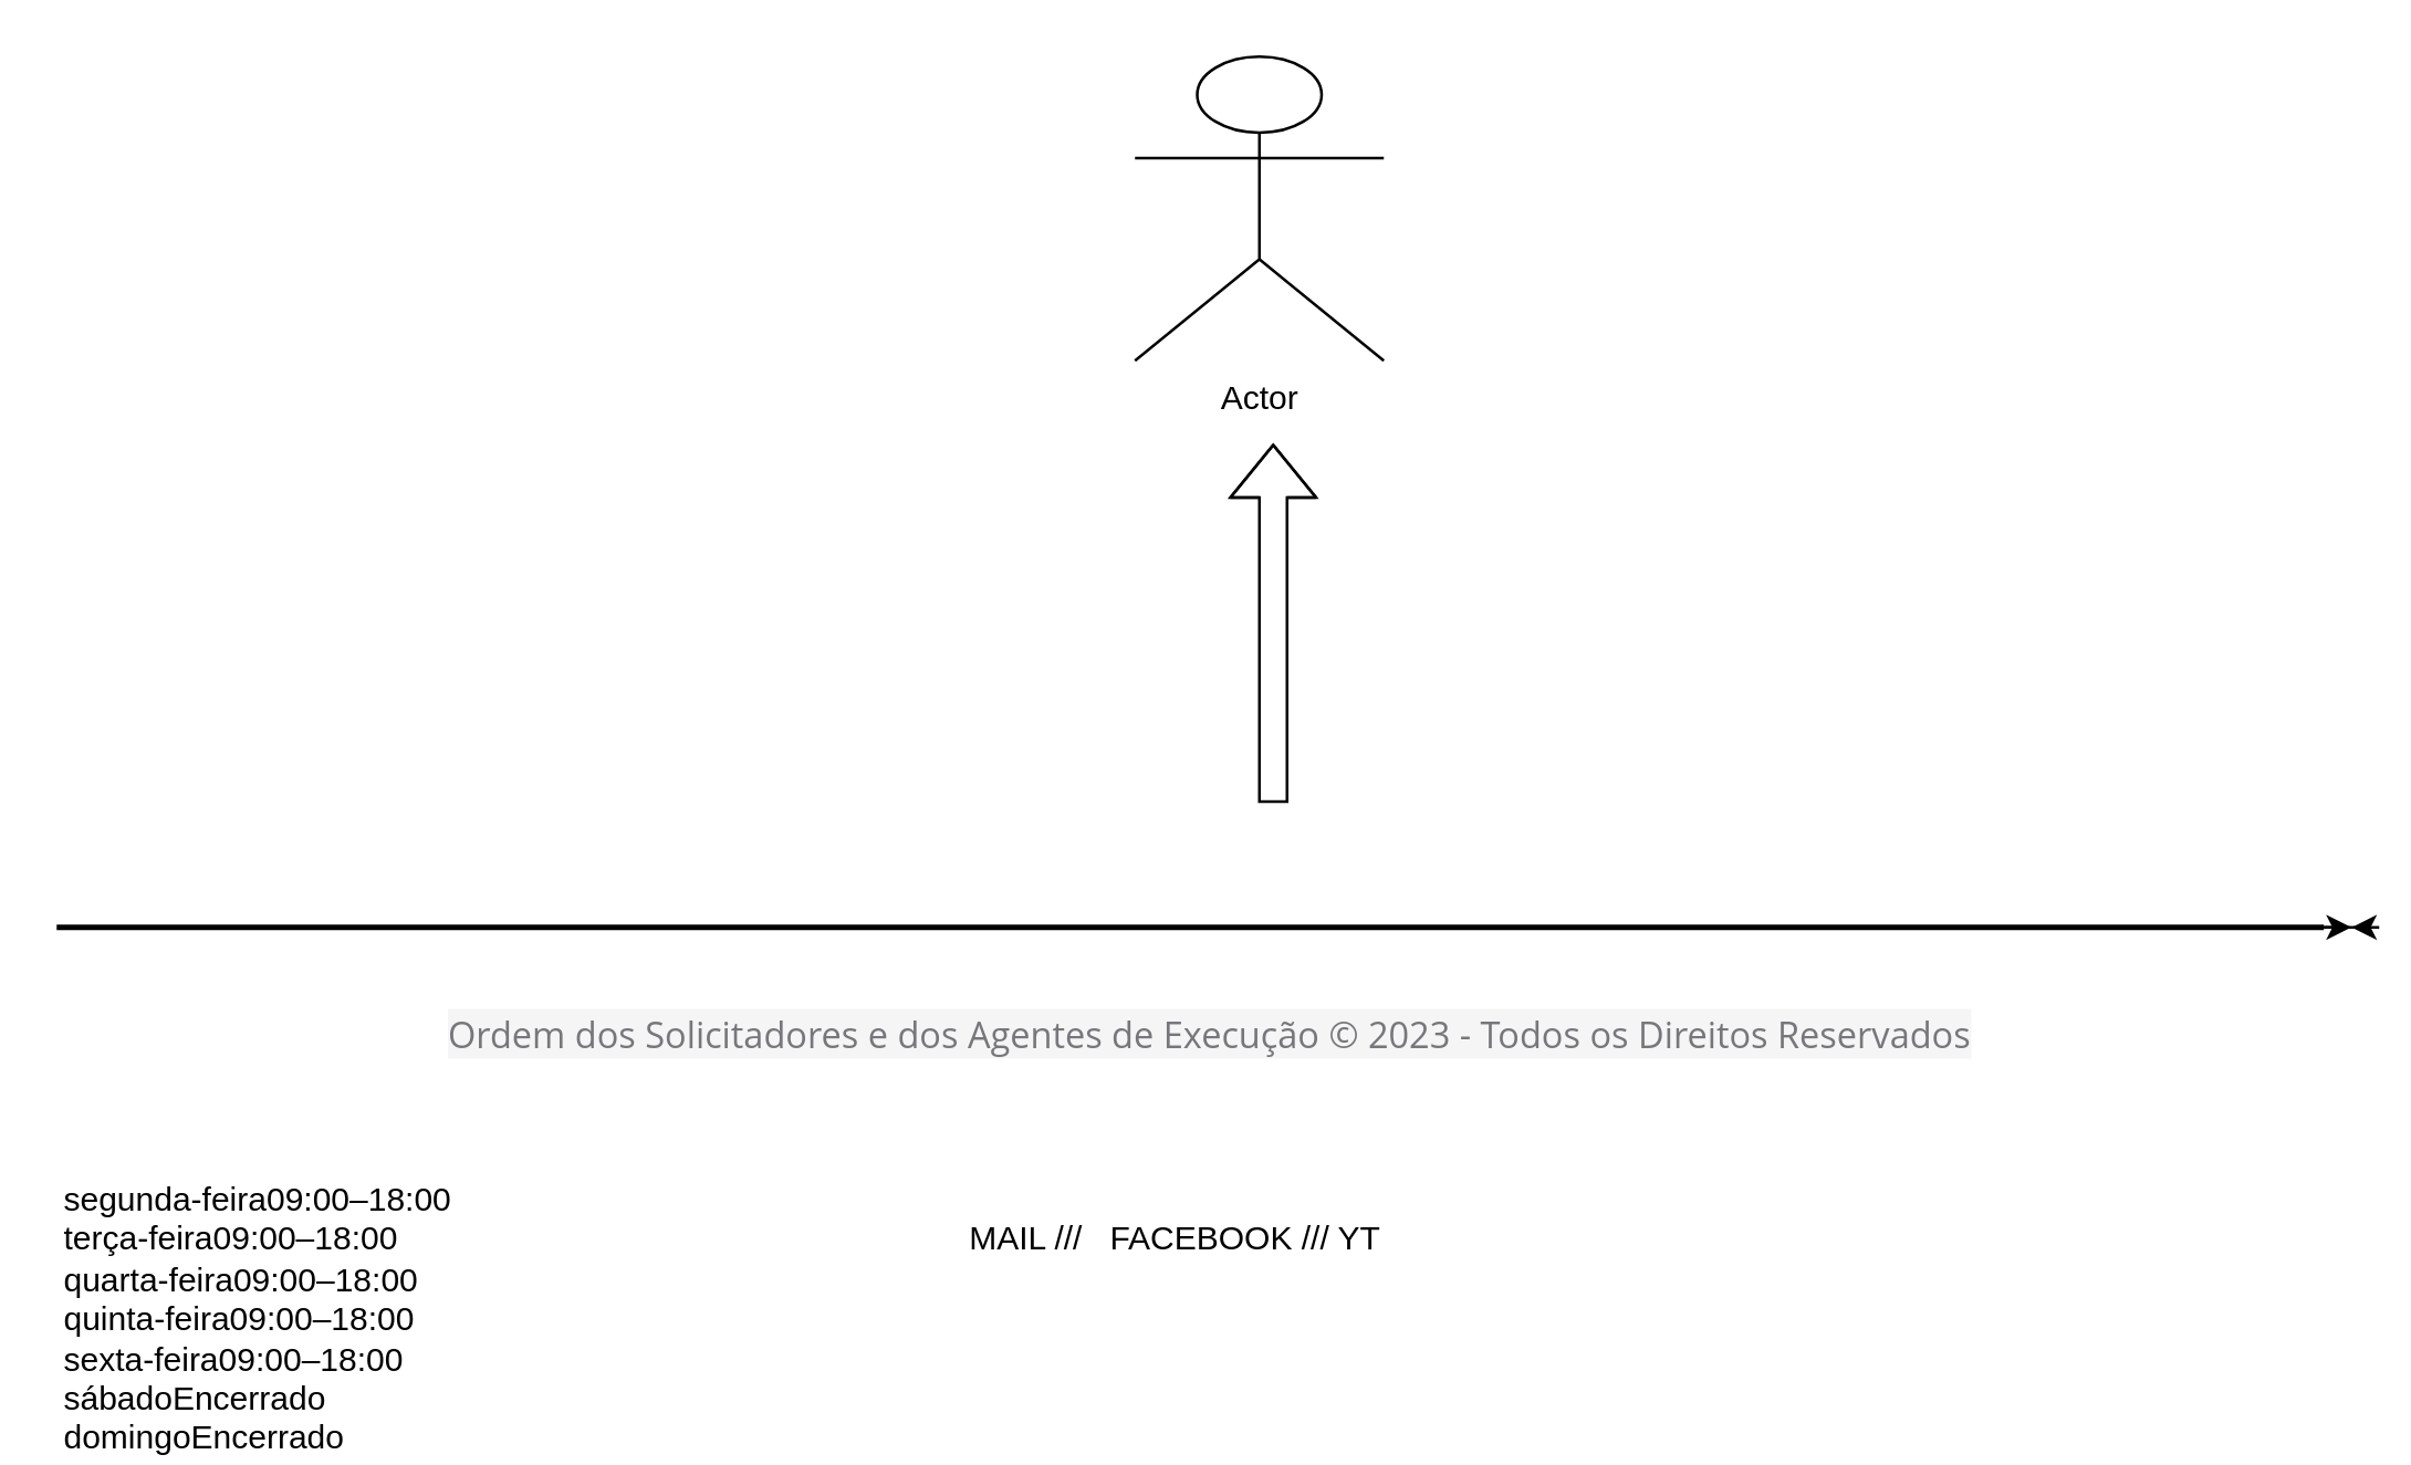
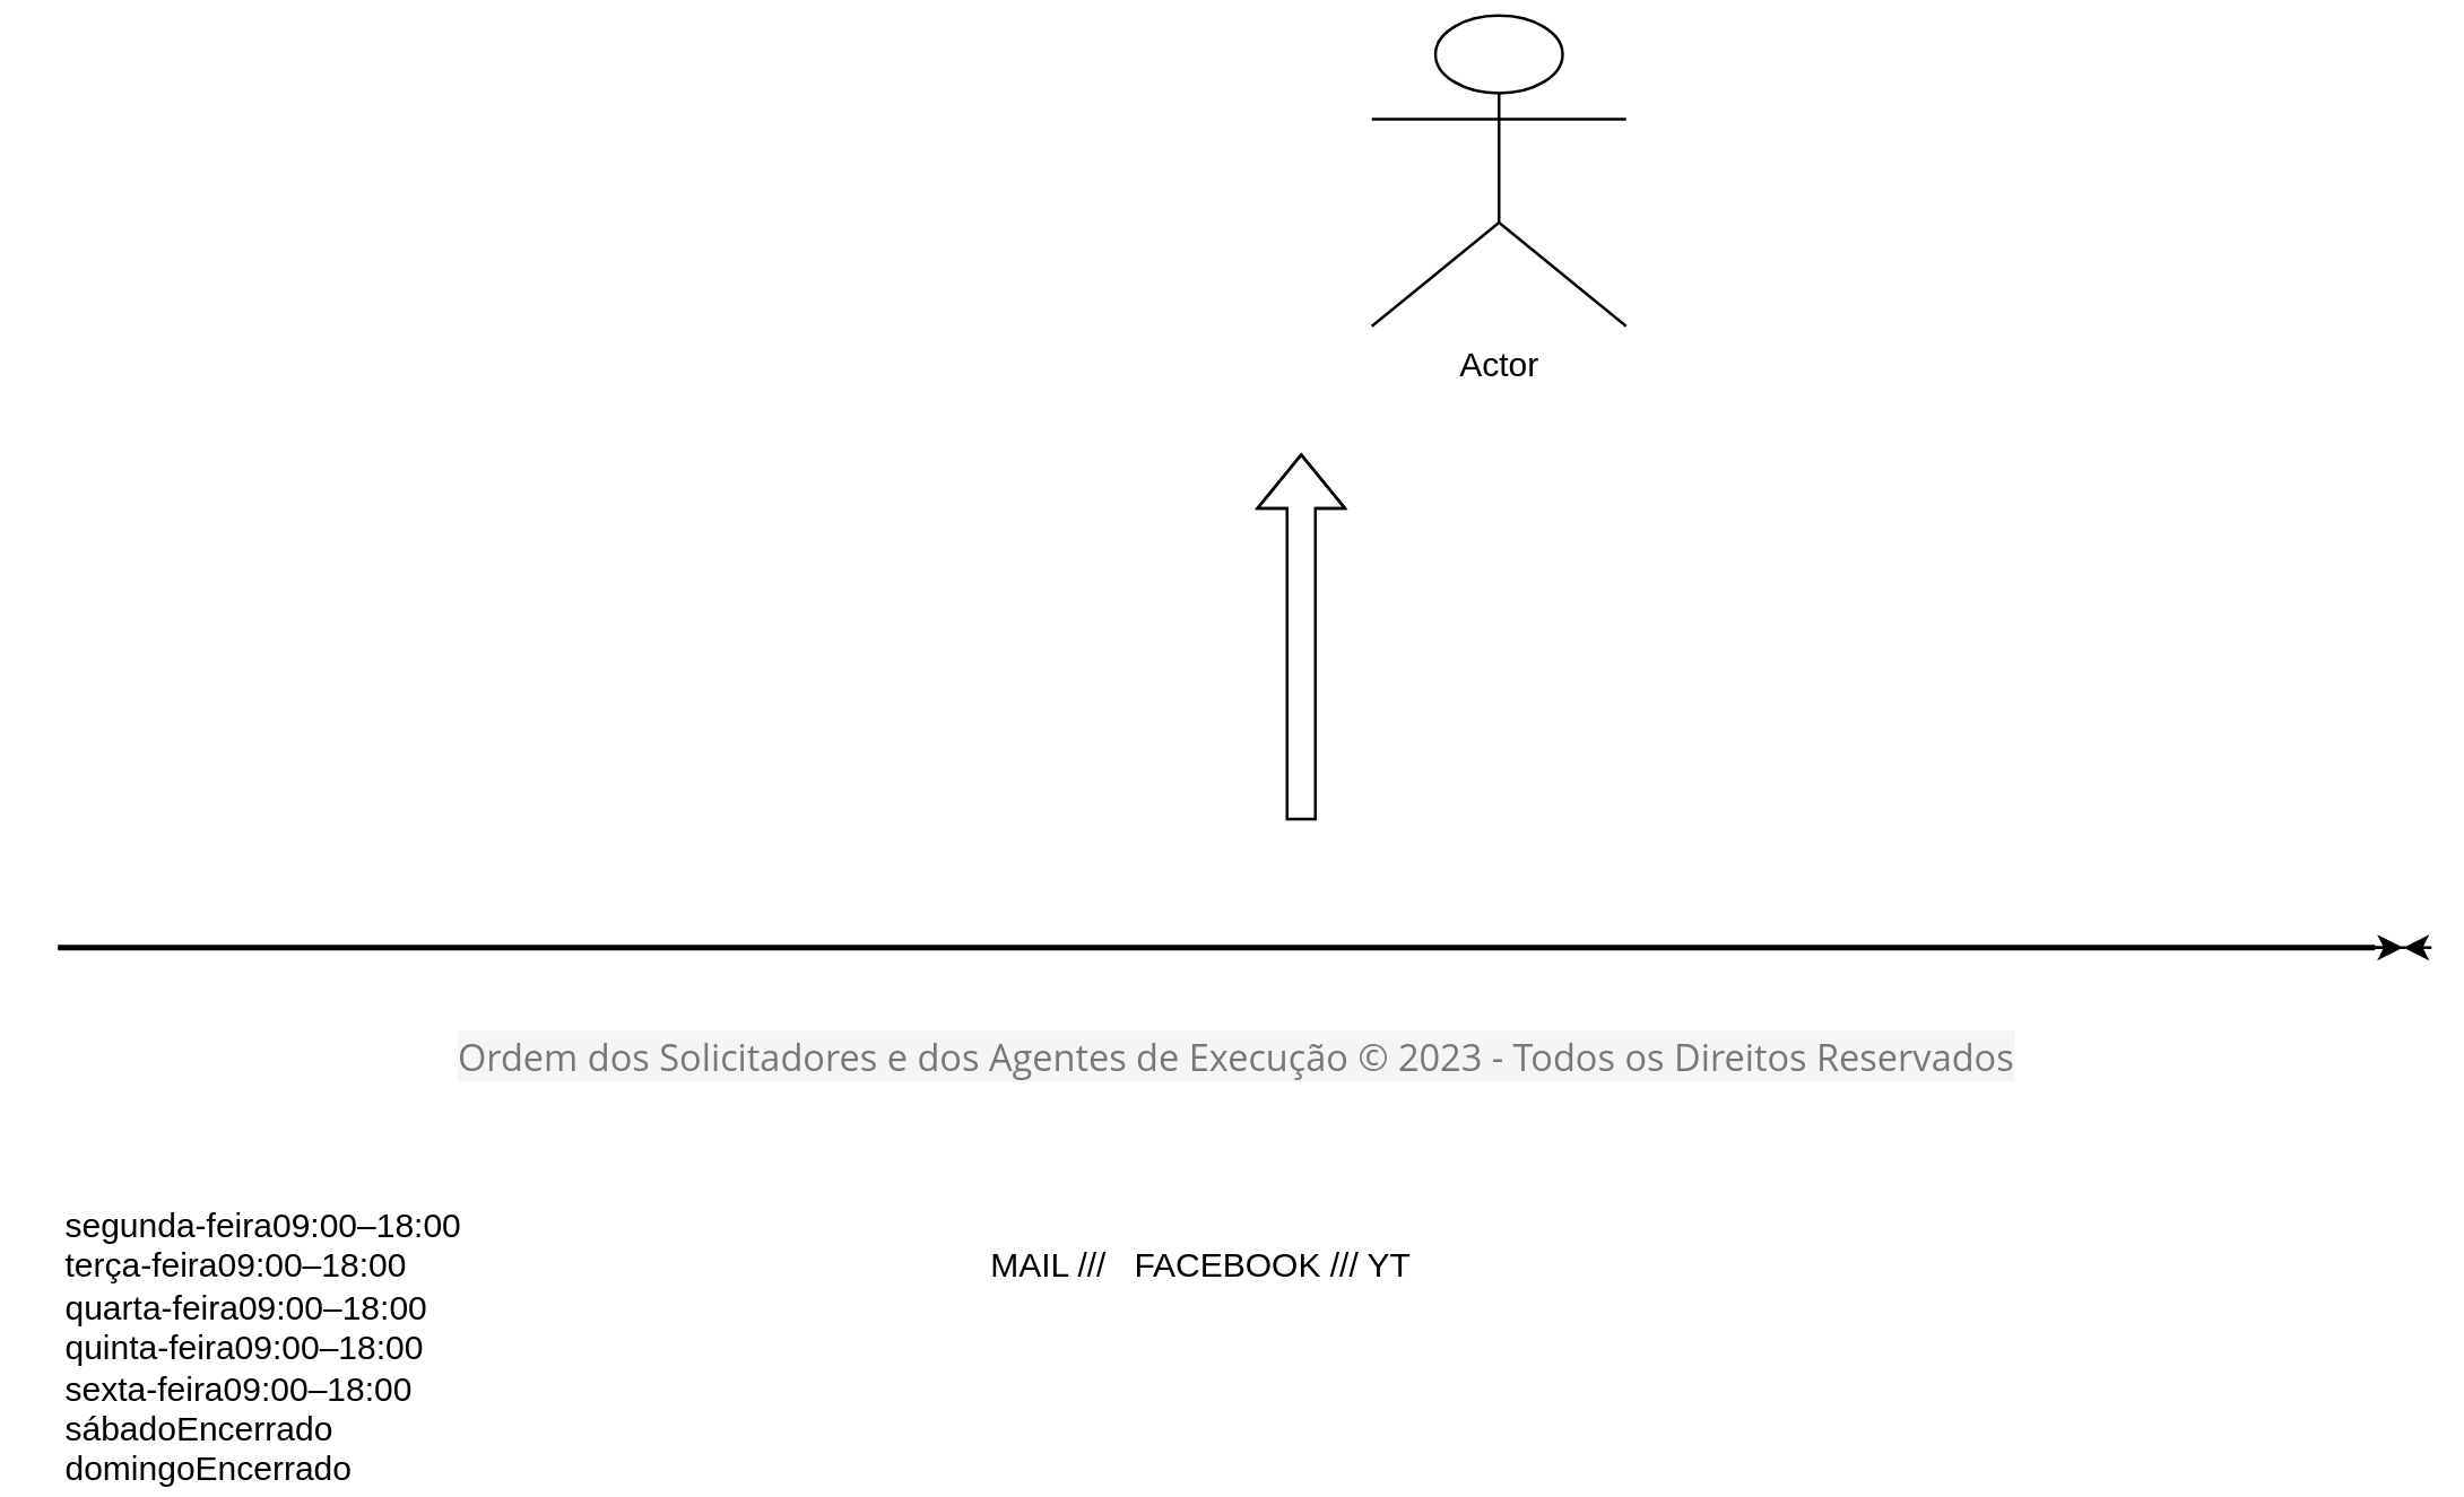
  <mxCell id="0" />
  <mxCell id="1" parent="0" />
  <mxCell id="2" style="edgeStyle=orthogonalEdgeStyle;rounded=0;orthogonalLoop=1;jettySize=auto;html=1;" edge="1" parent="1" source="4"><mxGeometry relative="1" as="geometry"><mxPoint x="850" y="335" as="targetPoint" /></mxGeometry></mxCell>
  <mxCell id="3" style="edgeStyle=orthogonalEdgeStyle;rounded=0;orthogonalLoop=1;jettySize=auto;html=1;exitX=1;exitY=0.5;exitDx=0;exitDy=0;exitPerimeter=0;" edge="1" parent="1" source="4"><mxGeometry relative="1" as="geometry"><mxPoint x="850" y="335" as="targetPoint" /></mxGeometry></mxCell>
  <mxCell id="4" value="" style="line;strokeWidth=2;html=1;" vertex="1" parent="1"><mxGeometry y="330" width="820" height="10" as="geometry" x="20" /></mxCell>
  <mxCell id="5" value="" style="shape=flexArrow;endArrow=classic;html=1;rounded=0;" edge="1" parent="1"><mxGeometry width="50" height="50" relative="1" as="geometry"><mxPoint x="460" y="290" as="sourcePoint" /><mxPoint x="460" y="160" as="targetPoint" /><Array as="points"><mxPoint x="460" y="220" /></Array></mxGeometry></mxCell>
- <mxCell id="6" value="Actor" style="shape=umlActor;verticalLabelPosition=bottom;verticalAlign=top;html=1;direction=east;" vertex="1" parent="1"><mxGeometry x="410" y="20" width="90" height="110" as="geometry" /></mxCell>
+ <mxCell id="6" value="Actor" style="shape=umlActor;verticalLabelPosition=bottom;verticalAlign=top;html=1;direction=east;" vertex="1" parent="1"><mxGeometry x="485" y="5" width="90" height="110" as="geometry" /></mxCell>
  <mxCell id="7" value="&lt;span style=&quot;color: rgb(119, 119, 123); font-family: &amp;quot;Open Sans&amp;quot;, Arial, sans-serif; font-size: 13px; font-style: normal; font-variant-ligatures: normal; font-variant-caps: normal; font-weight: 400; letter-spacing: normal; orphans: 2; text-align: center; text-indent: 0px; text-transform: none; widows: 2; word-spacing: 0px; -webkit-text-stroke-width: 0px; background-color: rgb(245, 245, 245); text-decoration-thickness: initial; text-decoration-style: initial; text-decoration-color: initial; float: none; display: inline !important;&quot;&gt;Ordem dos Solicitadores e dos Agentes de Execução © 2023 - Todos os Direitos Reservados&lt;/span&gt;" style="text;whiteSpace=wrap;html=1;" vertex="1" parent="1"><mxGeometry x="160" y="360" width="560" height="50" as="geometry" /></mxCell>
  <mxCell id="8" value="segunda-feira09:00–18:00&lt;br&gt;terça-feira09:00–18:00&amp;nbsp; &amp;nbsp; &amp;nbsp; &amp;nbsp; &amp;nbsp; &amp;nbsp; &amp;nbsp; &amp;nbsp; &amp;nbsp; &amp;nbsp; &amp;nbsp; &amp;nbsp; &amp;nbsp; &amp;nbsp; &amp;nbsp; &amp;nbsp; &amp;nbsp; &amp;nbsp; &amp;nbsp; &amp;nbsp; &amp;nbsp; &amp;nbsp; &amp;nbsp; &amp;nbsp; &amp;nbsp; &amp;nbsp; &amp;nbsp; &amp;nbsp; &amp;nbsp; &amp;nbsp; &amp;nbsp; MAIL ///&amp;nbsp; &amp;nbsp;FACEBOOK /// YT&amp;nbsp;&lt;br&gt;quarta-feira09:00–18:00&lt;br&gt;quinta-feira09:00–18:00&lt;br&gt;sexta-feira09:00–18:00&lt;br&gt;sábadoEncerrado&lt;br&gt;domingoEncerrado" style="text;whiteSpace=wrap;html=1;" vertex="1" parent="1"><mxGeometry x="21" y="420" width="560" height="50" as="geometry" /></mxCell>
